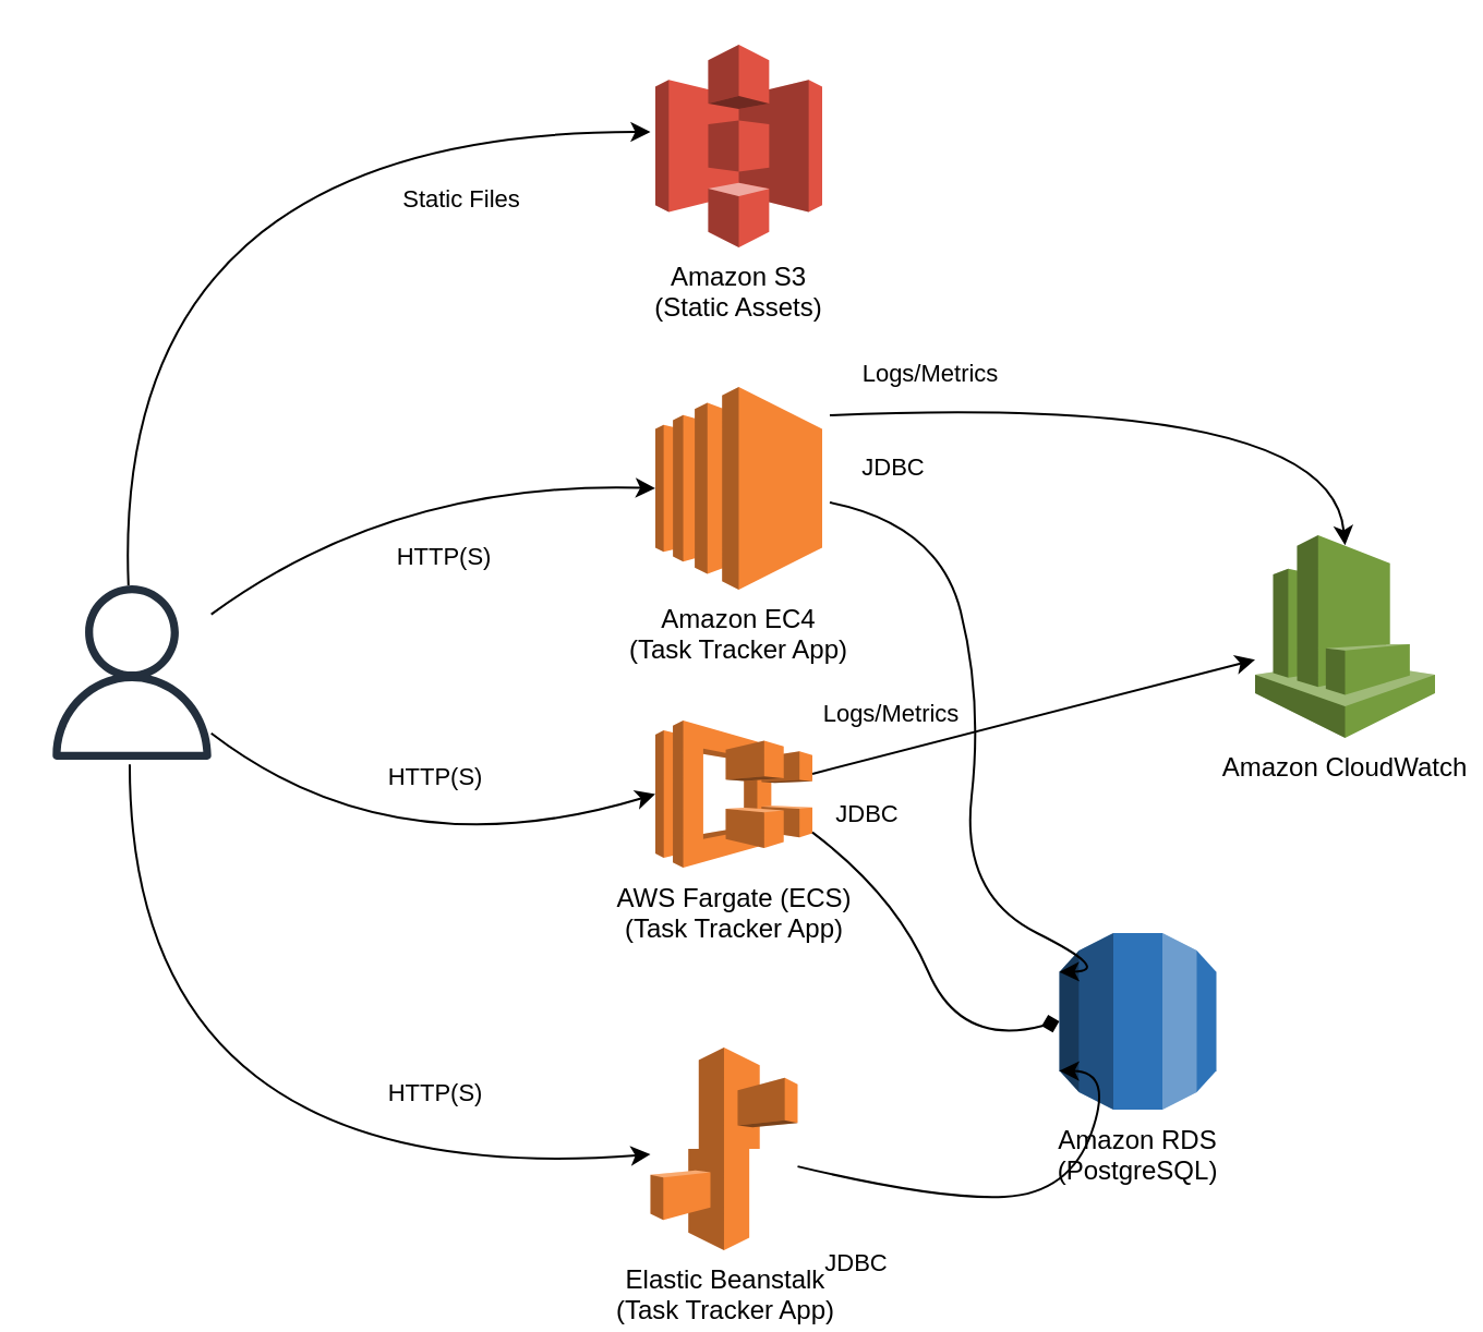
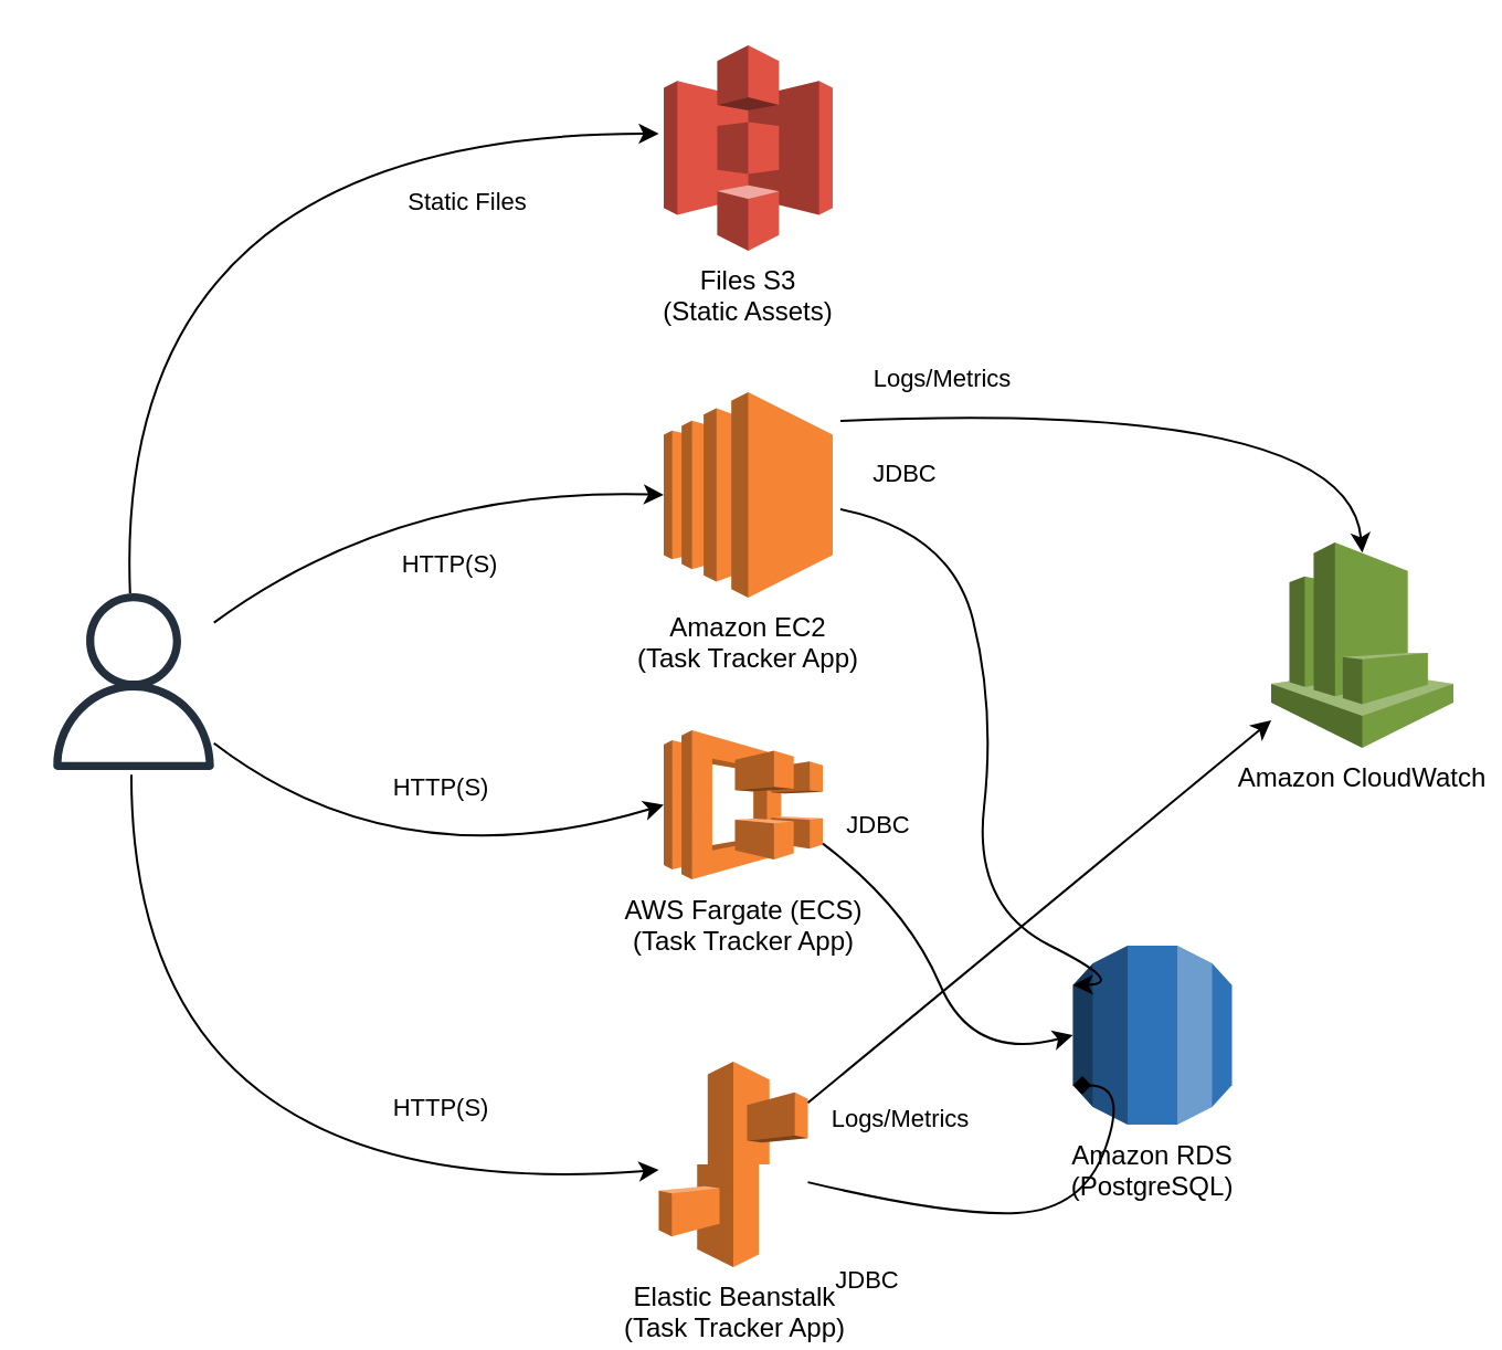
  <mxCell id="0" />
  <mxCell id="1" parent="0" />
  <mxCell id="2" value="" style="sketch=0;outlineConnect=0;fontColor=#232F3E;gradientColor=none;fillColor=#232F3D;strokeColor=none;dashed=0;verticalLabelPosition=bottom;verticalAlign=top;align=center;html=1;fontSize=12;fontStyle=0;aspect=fixed;pointerEvents=1;shape=mxgraph.aws4.user;" vertex="1" parent="1"><mxGeometry x="20" y="268" width="80" height="80" as="geometry" /></mxCell>
- <mxCell id="3" value="Amazon EC4&lt;div&gt;(Task Tracker App)&lt;/div&gt;" style="outlineConnect=0;dashed=0;verticalLabelPosition=bottom;verticalAlign=top;align=center;html=1;shape=mxgraph.aws3.ec2;fillColor=#F58534;gradientColor=none;" vertex="1" parent="1"><mxGeometry x="300" y="177" width="76.5" height="93" as="geometry" /></mxCell>
+ <mxCell id="3" value="Amazon EC2&lt;div&gt;(Task Tracker App)&lt;/div&gt;" style="outlineConnect=0;dashed=0;verticalLabelPosition=bottom;verticalAlign=top;align=center;html=1;shape=mxgraph.aws3.ec2;fillColor=#F58534;gradientColor=none;" vertex="1" parent="1"><mxGeometry x="300" y="177" width="76.5" height="93" as="geometry" /></mxCell>
  <mxCell id="4" value="AWS Fargate (ECS)&lt;div&gt;(Task Tracker App)&lt;/div&gt;" style="outlineConnect=0;dashed=0;verticalLabelPosition=bottom;verticalAlign=top;align=center;html=1;shape=mxgraph.aws3.ecs;fillColor=#F58534;gradientColor=none;" vertex="1" parent="1"><mxGeometry x="300" y="330" width="72" height="67.5" as="geometry" /></mxCell>
- <mxCell id="5" value="Amazon S3&lt;div&gt;(Static Assets)&lt;/div&gt;" style="outlineConnect=0;dashed=0;verticalLabelPosition=bottom;verticalAlign=top;align=center;html=1;shape=mxgraph.aws3.s3;fillColor=#E05243;gradientColor=none;" vertex="1" parent="1"><mxGeometry x="300" y="20" width="76.5" height="93" as="geometry" /></mxCell>
+ <mxCell id="5" value="Files S3&lt;div&gt;(Static Assets)&lt;/div&gt;" style="outlineConnect=0;dashed=0;verticalLabelPosition=bottom;verticalAlign=top;align=center;html=1;shape=mxgraph.aws3.s3;fillColor=#E05243;gradientColor=none;" vertex="1" parent="1"><mxGeometry x="300" y="20" width="76.5" height="93" as="geometry" /></mxCell>
  <mxCell id="6" value="Elastic Beanstalk&lt;div&gt;(Task Tracker App)&lt;/div&gt;" style="outlineConnect=0;dashed=0;verticalLabelPosition=bottom;verticalAlign=top;align=center;html=1;shape=mxgraph.aws3.elastic_beanstalk;fillColor=#F58534;gradientColor=none;" vertex="1" parent="1"><mxGeometry x="297.75" y="480" width="67.5" height="93" as="geometry" /></mxCell>
  <mxCell id="7" value="Amazon CloudWatch" style="outlineConnect=0;dashed=0;verticalLabelPosition=bottom;verticalAlign=top;align=center;html=1;shape=mxgraph.aws3.cloudwatch;fillColor=#759C3E;gradientColor=none;" vertex="1" parent="1"><mxGeometry x="575" y="245" width="82.5" height="93" as="geometry" /></mxCell>
  <mxCell id="8" value="Amazon RDS&lt;div&gt;(PostgreSQL)&lt;/div&gt;" style="outlineConnect=0;dashed=0;verticalLabelPosition=bottom;verticalAlign=top;align=center;html=1;shape=mxgraph.aws3.rds;fillColor=#2E73B8;gradientColor=none;" vertex="1" parent="1"><mxGeometry x="485.25" y="427.5" width="72" height="81" as="geometry" /></mxCell>
  <mxCell id="9" value="" style="endArrow=classic;html=1;rounded=0;entryX=0;entryY=0.5;entryDx=0;entryDy=0;entryPerimeter=0;curved=1;" edge="1" parent="1" source="2"><mxGeometry width="50" height="50" relative="1" as="geometry"><mxPoint x="73.75" y="263.5" as="sourcePoint" /><mxPoint x="297.75" y="60" as="targetPoint" /><Array as="points"><mxPoint x="50" y="60" /></Array></mxGeometry></mxCell>
  <mxCell id="10" value="Static Files" style="edgeLabel;html=1;align=center;verticalAlign=middle;resizable=0;points=[];" vertex="1" connectable="0" parent="9"><mxGeometry x="0.279" y="-37" relative="1" as="geometry"><mxPoint x="77" y="-7" as="offset" /></mxGeometry></mxCell>
  <mxCell id="11" value="" style="endArrow=classic;html=1;rounded=0;entryX=0;entryY=0.5;entryDx=0;entryDy=0;entryPerimeter=0;curved=1;" edge="1" parent="1" source="2" target="3"><mxGeometry width="50" height="50" relative="1" as="geometry"><mxPoint x="630" y="410" as="sourcePoint" /><mxPoint x="680" y="360" as="targetPoint" /><Array as="points"><mxPoint x="180" y="220" /></Array></mxGeometry></mxCell>
  <mxCell id="12" value="HTTP(S)" style="edgeLabel;html=1;align=center;verticalAlign=middle;resizable=0;points=[];" vertex="1" connectable="0" parent="11"><mxGeometry x="0.136" y="-12" relative="1" as="geometry"><mxPoint y="22" as="offset" /></mxGeometry></mxCell>
  <mxCell id="13" value="" style="endArrow=classic;html=1;rounded=0;entryX=0;entryY=0.5;entryDx=0;entryDy=0;entryPerimeter=0;curved=1;" edge="1" parent="1" source="2" target="4"><mxGeometry width="50" height="50" relative="1" as="geometry"><mxPoint x="630" y="410" as="sourcePoint" /><mxPoint x="680" y="360" as="targetPoint" /><Array as="points"><mxPoint x="180" y="400" /></Array></mxGeometry></mxCell>
  <mxCell id="14" value="HTTP(S)" style="edgeLabel;html=1;align=center;verticalAlign=middle;resizable=0;points=[];" vertex="1" connectable="0" parent="13"><mxGeometry x="0.101" y="15" relative="1" as="geometry"><mxPoint x="2" y="-24" as="offset" /></mxGeometry></mxCell>
  <mxCell id="15" value="" style="endArrow=classic;html=1;rounded=0;exitX=0.486;exitY=1.026;exitDx=0;exitDy=0;exitPerimeter=0;curved=1;" edge="1" parent="1" source="2" target="6"><mxGeometry width="50" height="50" relative="1" as="geometry"><mxPoint x="630" y="410" as="sourcePoint" /><mxPoint x="680" y="360" as="targetPoint" /><Array as="points"><mxPoint x="59" y="547" /></Array></mxGeometry></mxCell>
  <mxCell id="16" value="HTTP(S)" style="edgeLabel;html=1;align=center;verticalAlign=middle;resizable=0;points=[];" vertex="1" connectable="0" parent="15"><mxGeometry x="0.441" y="16" relative="1" as="geometry"><mxPoint x="24" y="-22" as="offset" /></mxGeometry></mxCell>
  <mxCell id="17" value="" style="endArrow=classic;html=1;rounded=0;curved=1;entryX=0.5;entryY=0.05;entryDx=0;entryDy=0;entryPerimeter=0;" edge="1" parent="1" target="7"><mxGeometry width="50" height="50" relative="1" as="geometry"><mxPoint x="380" y="190" as="sourcePoint" /><mxPoint x="680" y="360" as="targetPoint" /><Array as="points"><mxPoint x="610" y="180" /></Array></mxGeometry></mxCell>
  <mxCell id="18" value="Logs/Metrics" style="edgeLabel;html=1;align=center;verticalAlign=middle;resizable=0;points=[];" vertex="1" connectable="0" parent="17"><mxGeometry x="-0.127" y="-11" relative="1" as="geometry"><mxPoint x="-86" y="-25" as="offset" /></mxGeometry></mxCell>
- <mxCell id="19" value="" style="endArrow=classic;html=1;rounded=0;" edge="1" parent="1" source="4" target="7"><mxGeometry width="50" height="50" relative="1" as="geometry"><mxPoint x="630" y="410" as="sourcePoint" /><mxPoint x="680" y="360" as="targetPoint" /></mxGeometry></mxCell>
- <mxCell id="20" value="Logs/Metrics" style="edgeLabel;html=1;align=center;verticalAlign=middle;resizable=0;points=[];" vertex="1" connectable="0" parent="19"><mxGeometry x="-0.094" y="4" relative="1" as="geometry"><mxPoint x="-55" as="offset" /></mxGeometry></mxCell>
+ <mxCell id="21" value="" style="endArrow=classic;html=1;rounded=0;" edge="1" parent="1" source="6" target="7"><mxGeometry width="50" height="50" relative="1" as="geometry"><mxPoint x="630" y="410" as="sourcePoint" /><mxPoint x="680" y="360" as="targetPoint" /></mxGeometry></mxCell>
+ <mxCell id="22" value="Logs/Metrics" style="edgeLabel;html=1;align=center;verticalAlign=middle;resizable=0;points=[];" vertex="1" connectable="0" parent="21"><mxGeometry x="0.099" y="-1" relative="1" as="geometry"><mxPoint x="-74" y="101" as="offset" /></mxGeometry></mxCell>
  <mxCell id="23" value="" style="endArrow=classic;html=1;rounded=0;curved=1;entryX=0;entryY=0.22;entryDx=0;entryDy=0;entryPerimeter=0;" edge="1" parent="1" target="8"><mxGeometry width="50" height="50" relative="1" as="geometry"><mxPoint x="380" y="230" as="sourcePoint" /><mxPoint x="680" y="360" as="targetPoint" /><Array as="points"><mxPoint x="430" y="240" /><mxPoint x="450" y="320" /><mxPoint x="440" y="410" /><mxPoint x="510" y="445" /></Array></mxGeometry></mxCell>
  <mxCell id="24" value="JDBC" style="edgeLabel;html=1;align=center;verticalAlign=middle;resizable=0;points=[];" vertex="1" connectable="0" parent="23"><mxGeometry x="-0.616" y="-4" relative="1" as="geometry"><mxPoint x="-21" y="-39" as="offset" /></mxGeometry></mxCell>
- <mxCell id="25" value="" style="endArrow=diamond;html=1;rounded=0;curved=1;exitX=1;exitY=0.76;exitDx=0;exitDy=0;exitPerimeter=0;entryX=0;entryY=0.5;entryDx=0;entryDy=0;entryPerimeter=0;" edge="1" parent="1" source="4" target="8"><mxGeometry width="50" height="50" relative="1" as="geometry"><mxPoint x="630" y="410" as="sourcePoint" /><mxPoint x="680" y="360" as="targetPoint" /><Array as="points"><mxPoint x="410" y="410" /><mxPoint x="440" y="480" /></Array></mxGeometry></mxCell>
+ <mxCell id="25" value="" style="endArrow=classic;html=1;rounded=0;curved=1;exitX=1;exitY=0.76;exitDx=0;exitDy=0;exitPerimeter=0;entryX=0;entryY=0.5;entryDx=0;entryDy=0;entryPerimeter=0;" edge="1" parent="1" source="4" target="8"><mxGeometry width="50" height="50" relative="1" as="geometry"><mxPoint x="630" y="410" as="sourcePoint" /><mxPoint x="680" y="360" as="targetPoint" /><Array as="points"><mxPoint x="410" y="410" /><mxPoint x="440" y="480" /></Array></mxGeometry></mxCell>
  <mxCell id="26" value="JDBC" style="edgeLabel;html=1;align=center;verticalAlign=middle;resizable=0;points=[];" vertex="1" connectable="0" parent="25"><mxGeometry x="-0.065" y="20" relative="1" as="geometry"><mxPoint x="-45" y="-59" as="offset" /></mxGeometry></mxCell>
- <mxCell id="27" value="" style="endArrow=classic;html=1;rounded=0;curved=1;entryX=0;entryY=0.78;entryDx=0;entryDy=0;entryPerimeter=0;" edge="1" parent="1" source="6" target="8"><mxGeometry width="50" height="50" relative="1" as="geometry"><mxPoint x="630" y="410" as="sourcePoint" /><mxPoint x="680" y="360" as="targetPoint" /><Array as="points"><mxPoint x="430" y="550" /><mxPoint x="490" y="547" /><mxPoint x="510" y="491" /></Array></mxGeometry></mxCell>
+ <mxCell id="27" value="" style="endArrow=diamond;html=1;rounded=0;curved=1;entryX=0;entryY=0.78;entryDx=0;entryDy=0;entryPerimeter=0;" edge="1" parent="1" source="6" target="8"><mxGeometry width="50" height="50" relative="1" as="geometry"><mxPoint x="630" y="410" as="sourcePoint" /><mxPoint x="680" y="360" as="targetPoint" /><Array as="points"><mxPoint x="430" y="550" /><mxPoint x="490" y="547" /><mxPoint x="510" y="491" /></Array></mxGeometry></mxCell>
  <mxCell id="28" value="JDBC" style="edgeLabel;html=1;align=center;verticalAlign=middle;resizable=0;points=[];" vertex="1" connectable="0" parent="27"><mxGeometry x="0.497" y="-12" relative="1" as="geometry"><mxPoint x="-120" y="57" as="offset" /></mxGeometry></mxCell>
